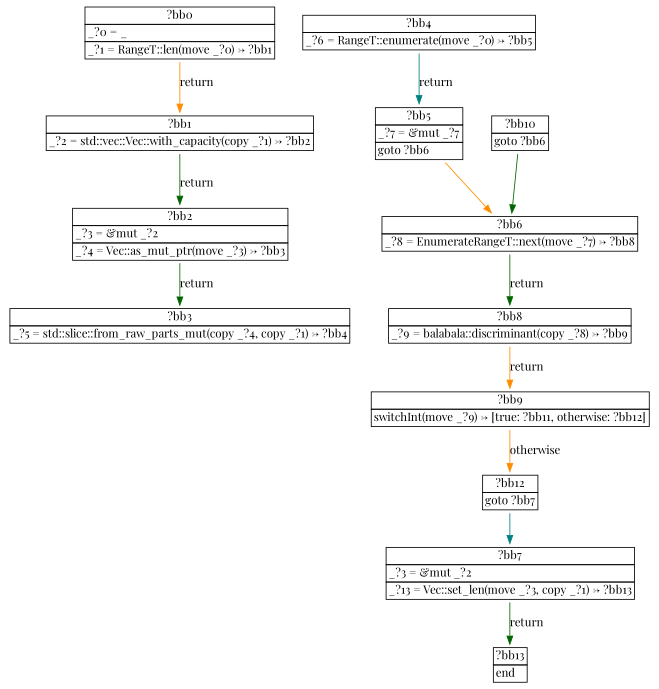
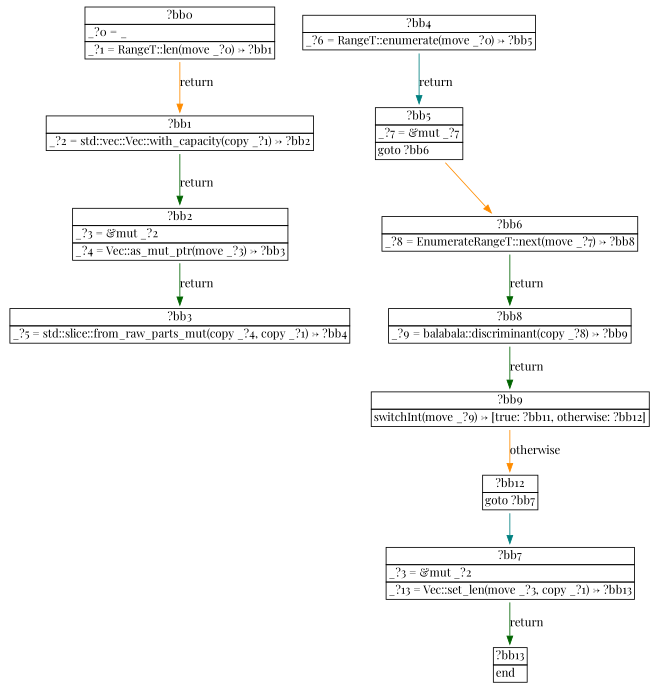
  digraph {
    fontname="Playfair Display"
    node [fontname="Playfair Display" shape=none]
    edge [color=darkgreen fontname="Playfair Display"]
    n1 [label=<<table border="0" cellborder="1" cellspacing="0"><tr><td  align="center" colspan="1">?bb0</td></tr><tr><td align="left" balign="left">_?0 = _<br/></td></tr><tr><td align="left">_?1 = RangeT::len(move _?0) -&gt; ?bb1</td></tr></table>>]
    n2 [label=<<table border="0" cellborder="1" cellspacing="0"><tr><td  align="center" colspan="1">?bb1</td></tr><tr><td align="left">_?2 = std::vec::Vec::with_capacity(copy _?1) -&gt; ?bb2</td></tr></table>>]
    n3 [label=<<table border="0" cellborder="1" cellspacing="0"><tr><td  align="center" colspan="1">?bb2</td></tr><tr><td align="left" balign="left">_?3 = &amp;mut _?2<br/></td></tr><tr><td align="left">_?4 = Vec::as_mut_ptr(move _?3) -&gt; ?bb3</td></tr></table>>]
    n4 [label=<<table border="0" cellborder="1" cellspacing="0"><tr><td  align="center" colspan="1">?bb3</td></tr><tr><td align="left">_?5 = std::slice::from_raw_parts_mut(copy _?4, copy _?1) -&gt; ?bb4</td></tr></table>>]
    n5 [label=<<table border="0" cellborder="1" cellspacing="0"><tr><td  align="center" colspan="1">?bb4</td></tr><tr><td align="left">_?6 = RangeT::enumerate(move _?0) -&gt; ?bb5</td></tr></table>>]
    n6 [label=<<table border="0" cellborder="1" cellspacing="0"><tr><td  align="center" colspan="1">?bb5</td></tr><tr><td align="left" balign="left">_?7 = &amp;mut _?7<br/></td></tr><tr><td align="left">goto ?bb6</td></tr></table>>]
    n7 [label=<<table border="0" cellborder="1" cellspacing="0"><tr><td  align="center" colspan="1">?bb6</td></tr><tr><td align="left">_?8 = EnumerateRangeT::next(move _?7) -&gt; ?bb8</td></tr></table>>]
    n8 [label=<<table border="0" cellborder="1" cellspacing="0"><tr><td  align="center" colspan="1">?bb8</td></tr><tr><td align="left">_?9 = balabala::discriminant(copy _?8) -&gt; ?bb9</td></tr></table>>]
    n9 [label=<<table border="0" cellborder="1" cellspacing="0"><tr><td  align="center" colspan="1">?bb9</td></tr><tr><td align="left">switchInt(move _?9) -&gt; [true: ?bb11, otherwise: ?bb12]</td></tr></table>>]
    n10 [label=<<table border="0" cellborder="1" cellspacing="0"><tr><td  align="center" colspan="1">?bb7</td></tr><tr><td align="left" balign="left">_?3 = &amp;mut _?2<br/></td></tr><tr><td align="left">_?13 = Vec::set_len(move _?3, copy _?1) -&gt; ?bb13</td></tr></table>>]
    n11 [label=<<table border="0" cellborder="1" cellspacing="0"><tr><td  align="center" colspan="1">?bb13</td></tr><tr><td align="left">end</td></tr></table>>]
    n12 [label=<<table border="0" cellborder="1" cellspacing="0"><tr><td  align="center" colspan="1">?bb12</td></tr><tr><td align="left">goto ?bb7</td></tr></table>>]
-   n13 [label=<<table border="0" cellborder="1" cellspacing="0"><tr><td  align="center" colspan="1">?bb10</td></tr><tr><td align="left">goto ?bb6</td></tr></table>>]
    n1 -> n2 [color=darkorange label=return]
    n2 -> n3 [label=return]
    n3 -> n4 [label=return]
    n5 -> n6 [color=teal label=return]
    n6 -> n7 [color=darkorange]
    n7 -> n8 [label=return]
-   n8 -> n9 [color=darkorange label=return]
+   n8 -> n9 [label=return]
    n9 -> n12 [color=darkorange label=otherwise]
    n10 -> n11 [label=return]
    n12 -> n10 [color=teal]
-   n13 -> n7
  }
